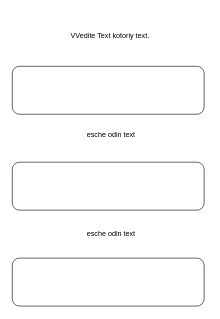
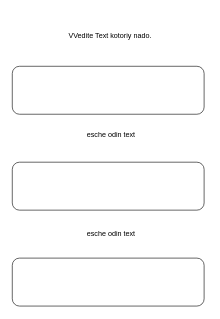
  <mxCell id="0" />
  <mxCell id="1" parent="0" />
  <mxCell id="2" value="" style="rounded=1;whiteSpace=wrap;html=1;" vertex="1" parent="1"><mxGeometry x="20" y="430" width="320" height="80" as="geometry" /></mxCell>
  <mxCell id="3" value="" style="rounded=1;whiteSpace=wrap;html=1;" vertex="1" parent="1"><mxGeometry x="20" y="110" width="320" height="80" as="geometry" /></mxCell>
  <mxCell id="4" value="" style="rounded=1;whiteSpace=wrap;html=1;" vertex="1" parent="1"><mxGeometry x="20" y="270" width="320" height="80" as="geometry" /></mxCell>
- <mxCell id="5" value="VVedite Text kotoriy text.&amp;nbsp;" style="text;html=1;strokeColor=none;fillColor=none;align=center;verticalAlign=middle;whiteSpace=wrap;rounded=0;" vertex="1" parent="1"><mxGeometry x="25" y="20" width="320" height="80" as="geometry" /></mxCell>
+ <mxCell id="5" value="VVedite Text kotoriy nado.&amp;nbsp;" style="text;html=1;strokeColor=none;fillColor=none;align=center;verticalAlign=middle;whiteSpace=wrap;rounded=0;" vertex="1" parent="1"><mxGeometry x="25" y="20" width="320" height="80" as="geometry" /></mxCell>
  <mxCell id="6" value="esche odin text" style="text;html=1;strokeColor=none;fillColor=none;align=center;verticalAlign=middle;whiteSpace=wrap;rounded=0;" vertex="1" parent="1"><mxGeometry x="110" y="210" width="150" height="30" as="geometry" /></mxCell>
  <mxCell id="7" value="esche odin text" style="text;html=1;strokeColor=none;fillColor=none;align=center;verticalAlign=middle;whiteSpace=wrap;rounded=0;" vertex="1" parent="1"><mxGeometry x="125" y="380" width="120" height="20" as="geometry" /></mxCell>
